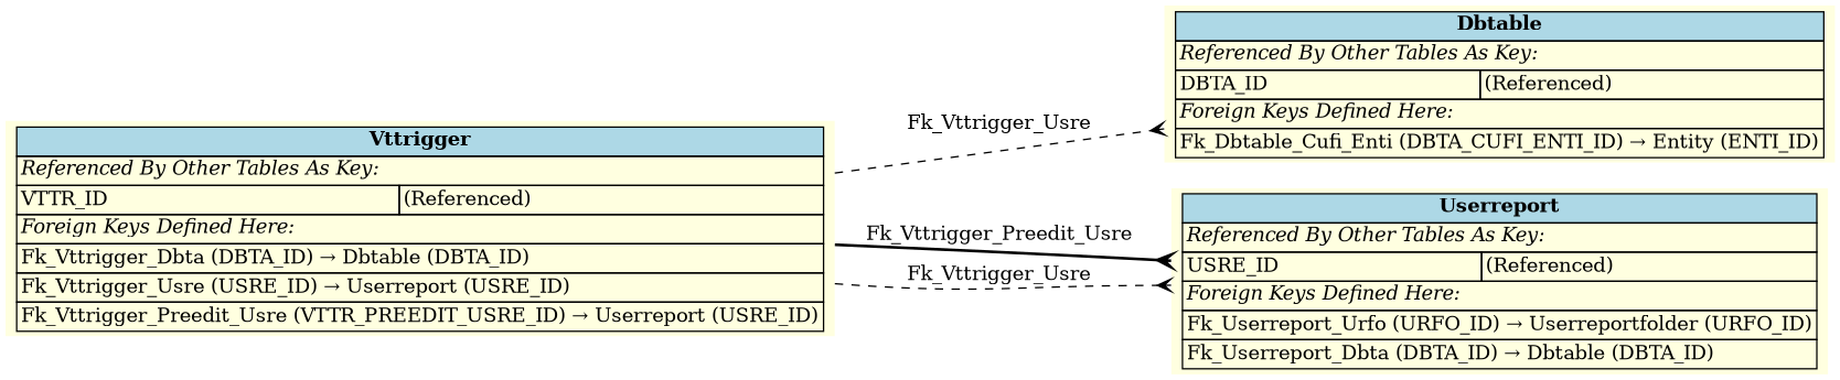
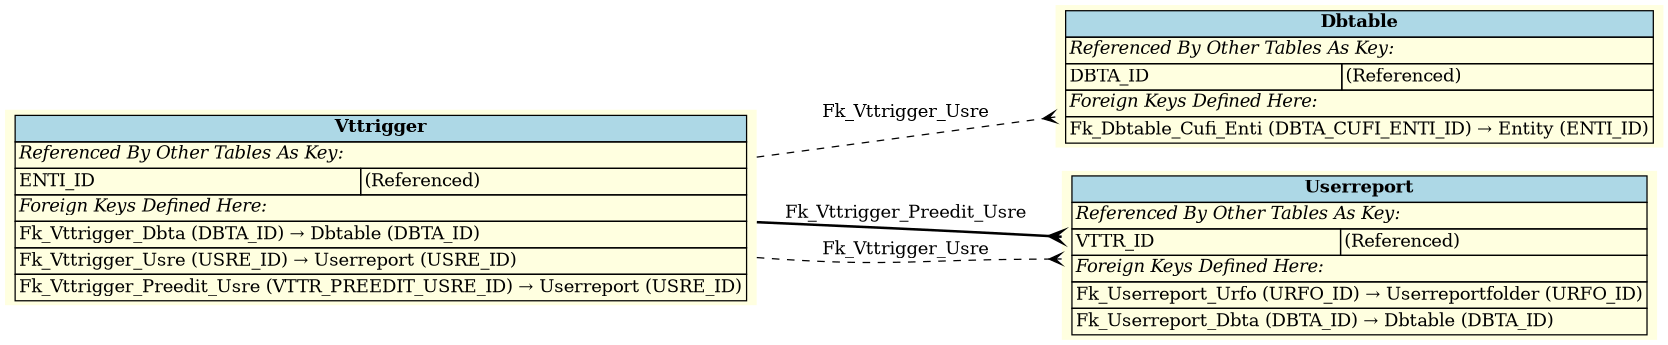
  digraph {
    rankdir=LR
    node [fillcolor=lightyellow shape=plaintext style=filled]
    edge [arrowhead=crow arrowtail=none dir=both labelfontsize=10 style=dashed]
-   n1 [label=<     <TABLE BORDER="0" CELLBORDER="1" CELLSPACING="0" BGCOLOR="lightyellow">       <TR><TD COLSPAN="2" BGCOLOR="lightblue"><B>Vttrigger</B></TD></TR>       <TR><TD COLSPAN="2" ALIGN="LEFT"><I>Referenced By Other Tables As Key:</I></TD></TR>       <TR><TD ALIGN="LEFT">VTTR_ID</TD><TD ALIGN="LEFT">(Referenced)</TD></TR>       <TR><TD COLSPAN="2" ALIGN="LEFT"><I>Foreign Keys Defined Here:</I></TD></TR>       <TR><TD ALIGN="LEFT" COLSPAN="2">Fk_Vttrigger_Dbta (DBTA_ID) &rarr; Dbtable (DBTA_ID)</TD></TR>       <TR><TD ALIGN="LEFT" COLSPAN="2">Fk_Vttrigger_Usre (USRE_ID) &rarr; Userreport (USRE_ID)</TD></TR>       <TR><TD ALIGN="LEFT" COLSPAN="2">Fk_Vttrigger_Preedit_Usre (VTTR_PREEDIT_USRE_ID) &rarr; Userreport (USRE_ID)</TD></TR>     </TABLE>     >]
+   n1 [label=<     <TABLE BORDER="0" CELLBORDER="1" CELLSPACING="0" BGCOLOR="lightyellow">       <TR><TD COLSPAN="2" BGCOLOR="lightblue"><B>Vttrigger</B></TD></TR>       <TR><TD COLSPAN="2" ALIGN="LEFT"><I>Referenced By Other Tables As Key:</I></TD></TR>       <TR><TD ALIGN="LEFT">ENTI_ID</TD><TD ALIGN="LEFT">(Referenced)</TD></TR>       <TR><TD COLSPAN="2" ALIGN="LEFT"><I>Foreign Keys Defined Here:</I></TD></TR>       <TR><TD ALIGN="LEFT" COLSPAN="2">Fk_Vttrigger_Dbta (DBTA_ID) &rarr; Dbtable (DBTA_ID)</TD></TR>       <TR><TD ALIGN="LEFT" COLSPAN="2">Fk_Vttrigger_Usre (USRE_ID) &rarr; Userreport (USRE_ID)</TD></TR>       <TR><TD ALIGN="LEFT" COLSPAN="2">Fk_Vttrigger_Preedit_Usre (VTTR_PREEDIT_USRE_ID) &rarr; Userreport (USRE_ID)</TD></TR>     </TABLE>     >]
    n2 [label=<     <TABLE BORDER="0" CELLBORDER="1" CELLSPACING="0" BGCOLOR="lightyellow">       <TR><TD COLSPAN="2" BGCOLOR="lightblue"><B>Dbtable</B></TD></TR>       <TR><TD COLSPAN="2" ALIGN="LEFT"><I>Referenced By Other Tables As Key:</I></TD></TR>       <TR><TD ALIGN="LEFT">DBTA_ID</TD><TD ALIGN="LEFT">(Referenced)</TD></TR>       <TR><TD COLSPAN="2" ALIGN="LEFT"><I>Foreign Keys Defined Here:</I></TD></TR>       <TR><TD ALIGN="LEFT" COLSPAN="2">Fk_Dbtable_Cufi_Enti (DBTA_CUFI_ENTI_ID) &rarr; Entity (ENTI_ID)</TD></TR>     </TABLE>     >]
-   n3 [label=<     <TABLE BORDER="0" CELLBORDER="1" CELLSPACING="0" BGCOLOR="lightyellow">       <TR><TD COLSPAN="2" BGCOLOR="lightblue"><B>Userreport</B></TD></TR>       <TR><TD COLSPAN="2" ALIGN="LEFT"><I>Referenced By Other Tables As Key:</I></TD></TR>       <TR><TD ALIGN="LEFT">USRE_ID</TD><TD ALIGN="LEFT">(Referenced)</TD></TR>       <TR><TD COLSPAN="2" ALIGN="LEFT"><I>Foreign Keys Defined Here:</I></TD></TR>       <TR><TD ALIGN="LEFT" COLSPAN="2">Fk_Userreport_Urfo (URFO_ID) &rarr; Userreportfolder (URFO_ID)</TD></TR>       <TR><TD ALIGN="LEFT" COLSPAN="2">Fk_Userreport_Dbta (DBTA_ID) &rarr; Dbtable (DBTA_ID)</TD></TR>     </TABLE>     >]
+   n3 [label=<     <TABLE BORDER="0" CELLBORDER="1" CELLSPACING="0" BGCOLOR="lightyellow">       <TR><TD COLSPAN="2" BGCOLOR="lightblue"><B>Userreport</B></TD></TR>       <TR><TD COLSPAN="2" ALIGN="LEFT"><I>Referenced By Other Tables As Key:</I></TD></TR>       <TR><TD ALIGN="LEFT">VTTR_ID</TD><TD ALIGN="LEFT">(Referenced)</TD></TR>       <TR><TD COLSPAN="2" ALIGN="LEFT"><I>Foreign Keys Defined Here:</I></TD></TR>       <TR><TD ALIGN="LEFT" COLSPAN="2">Fk_Userreport_Urfo (URFO_ID) &rarr; Userreportfolder (URFO_ID)</TD></TR>       <TR><TD ALIGN="LEFT" COLSPAN="2">Fk_Userreport_Dbta (DBTA_ID) &rarr; Dbtable (DBTA_ID)</TD></TR>     </TABLE>     >]
    n1 -> n2 [label=" Fk_Vttrigger_Usre "]
    n1 -> n3 [label=" Fk_Vttrigger_Preedit_Usre " style=bold]
    n1 -> n3 [label=" Fk_Vttrigger_Usre "]
  }
